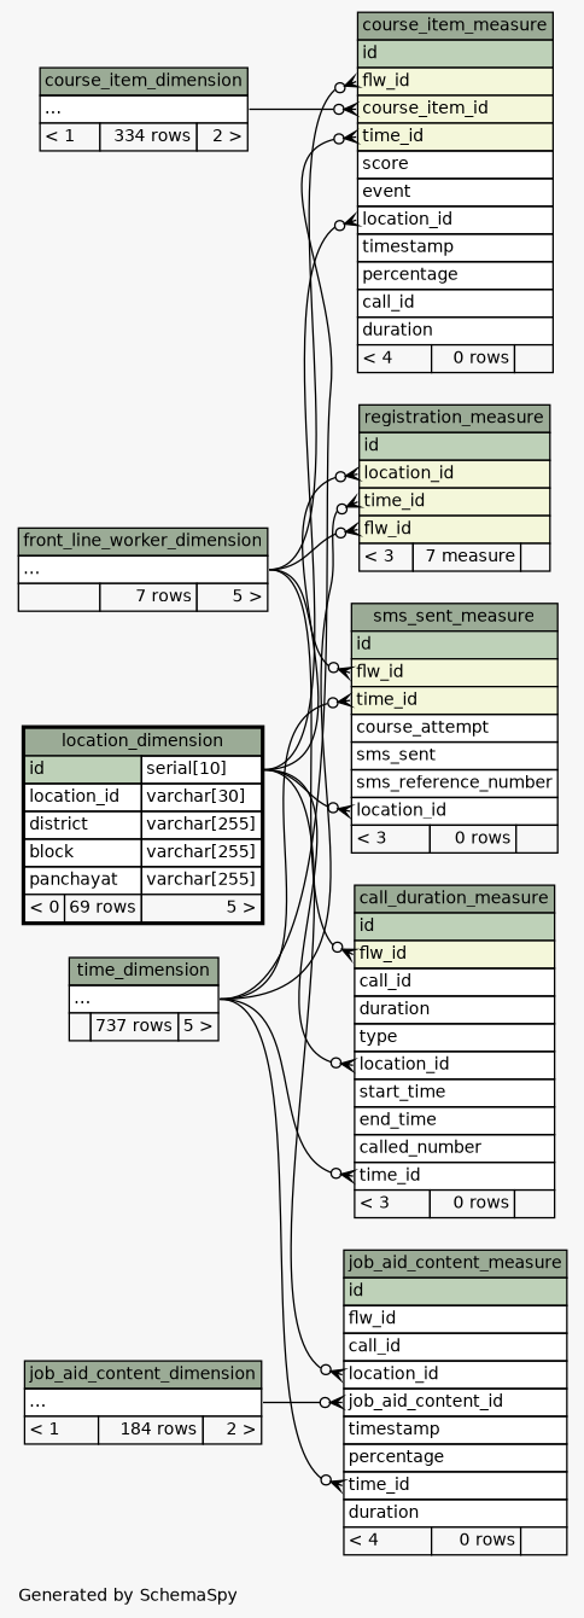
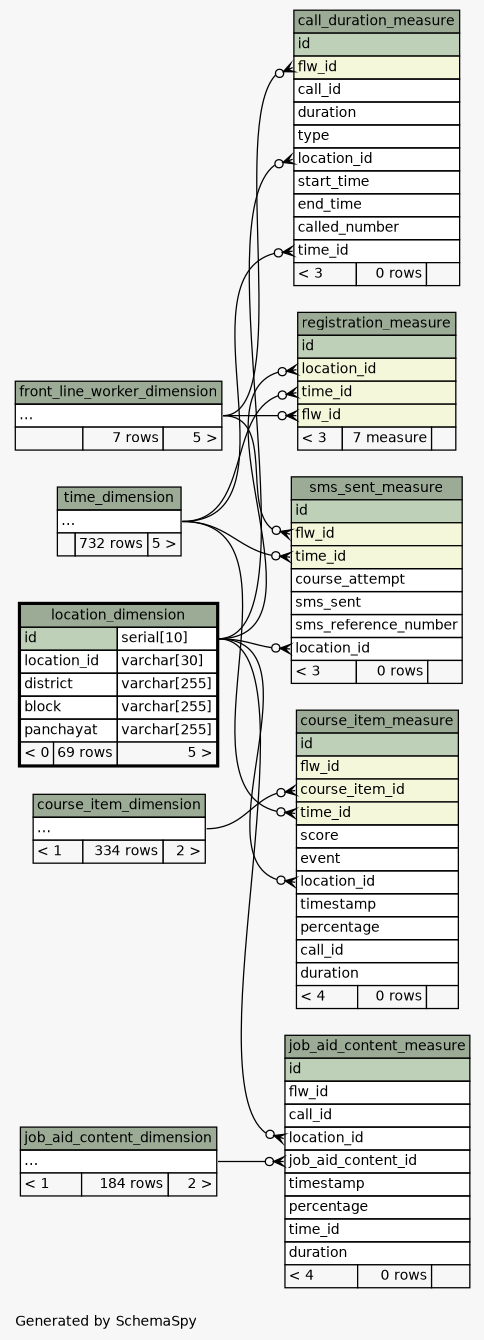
  digraph {
    bgcolor="#f7f7f7"
    fontname=Helvetica
    fontsize=11
    label="\nGenerated by SchemaSpy"
    labeljust=l
    nodesep=0.18
    rankdir=RL
    ranksep=0.46
    node [fontname=Helvetica fontsize=11 shape=plaintext]
    edge [arrowhead=none arrowsize=0.8 arrowtail=crowodot dir=back headport="elipses:e" tailport="location_id:w"]
    n1 [label=<     <TABLE BORDER="0" CELLBORDER="1" CELLSPACING="0" BGCOLOR="#ffffff">       <TR><TD COLSPAN="3" BGCOLOR="#9bab96" ALIGN="CENTER">call_duration_measure</TD></TR>       <TR><TD PORT="id" COLSPAN="3" BGCOLOR="#bed1b8" ALIGN="LEFT">id</TD></TR>       <TR><TD PORT="flw_id" COLSPAN="3" BGCOLOR="#f4f7da" ALIGN="LEFT">flw_id</TD></TR>       <TR><TD PORT="call_id" COLSPAN="3" ALIGN="LEFT">call_id</TD></TR>       <TR><TD PORT="duration" COLSPAN="3" ALIGN="LEFT">duration</TD></TR>       <TR><TD PORT="type" COLSPAN="3" ALIGN="LEFT">type</TD></TR>       <TR><TD PORT="location_id" COLSPAN="3" ALIGN="LEFT">location_id</TD></TR>       <TR><TD PORT="start_time" COLSPAN="3" ALIGN="LEFT">start_time</TD></TR>       <TR><TD PORT="end_time" COLSPAN="3" ALIGN="LEFT">end_time</TD></TR>       <TR><TD PORT="called_number" COLSPAN="3" ALIGN="LEFT">called_number</TD></TR>       <TR><TD PORT="time_id" COLSPAN="3" ALIGN="LEFT">time_id</TD></TR>       <TR><TD ALIGN="LEFT" BGCOLOR="#f7f7f7">&lt; 3</TD><TD ALIGN="RIGHT" BGCOLOR="#f7f7f7">0 rows</TD><TD ALIGN="RIGHT" BGCOLOR="#f7f7f7">  </TD></TR>     </TABLE>>]
    n2 [label=<     <TABLE BORDER="0" CELLBORDER="1" CELLSPACING="0" BGCOLOR="#ffffff">       <TR><TD COLSPAN="3" BGCOLOR="#9bab96" ALIGN="CENTER">front_line_worker_dimension</TD></TR>       <TR><TD PORT="elipses" COLSPAN="3" ALIGN="LEFT">...</TD></TR>       <TR><TD ALIGN="LEFT" BGCOLOR="#f7f7f7">  </TD><TD ALIGN="RIGHT" BGCOLOR="#f7f7f7">7 rows</TD><TD ALIGN="RIGHT" BGCOLOR="#f7f7f7">5 &gt;</TD></TR>     </TABLE>>]
    n3 [label=<     <TABLE BORDER="2" CELLBORDER="1" CELLSPACING="0" BGCOLOR="#ffffff">       <TR><TD COLSPAN="3" BGCOLOR="#9bab96" ALIGN="CENTER">location_dimension</TD></TR>       <TR><TD PORT="id" COLSPAN="2" BGCOLOR="#bed1b8" ALIGN="LEFT">id</TD><TD PORT="id.type" ALIGN="LEFT">serial[10]</TD></TR>       <TR><TD PORT="location_id" COLSPAN="2" ALIGN="LEFT">location_id</TD><TD PORT="location_id.type" ALIGN="LEFT">varchar[30]</TD></TR>       <TR><TD PORT="district" COLSPAN="2" ALIGN="LEFT">district</TD><TD PORT="district.type" ALIGN="LEFT">varchar[255]</TD></TR>       <TR><TD PORT="block" COLSPAN="2" ALIGN="LEFT">block</TD><TD PORT="block.type" ALIGN="LEFT">varchar[255]</TD></TR>       <TR><TD PORT="panchayat" COLSPAN="2" ALIGN="LEFT">panchayat</TD><TD PORT="panchayat.type" ALIGN="LEFT">varchar[255]</TD></TR>       <TR><TD ALIGN="LEFT" BGCOLOR="#f7f7f7">&lt; 0</TD><TD ALIGN="RIGHT" BGCOLOR="#f7f7f7">69 rows</TD><TD ALIGN="RIGHT" BGCOLOR="#f7f7f7">5 &gt;</TD></TR>     </TABLE>>]
-   n4 [label=<     <TABLE BORDER="0" CELLBORDER="1" CELLSPACING="0" BGCOLOR="#ffffff">       <TR><TD COLSPAN="3" BGCOLOR="#9bab96" ALIGN="CENTER">time_dimension</TD></TR>       <TR><TD PORT="elipses" COLSPAN="3" ALIGN="LEFT">...</TD></TR>       <TR><TD ALIGN="LEFT" BGCOLOR="#f7f7f7">  </TD><TD ALIGN="RIGHT" BGCOLOR="#f7f7f7">737 rows</TD><TD ALIGN="RIGHT" BGCOLOR="#f7f7f7">5 &gt;</TD></TR>     </TABLE>>]
+   n4 [label=<     <TABLE BORDER="0" CELLBORDER="1" CELLSPACING="0" BGCOLOR="#ffffff">       <TR><TD COLSPAN="3" BGCOLOR="#9bab96" ALIGN="CENTER">time_dimension</TD></TR>       <TR><TD PORT="elipses" COLSPAN="3" ALIGN="LEFT">...</TD></TR>       <TR><TD ALIGN="LEFT" BGCOLOR="#f7f7f7">  </TD><TD ALIGN="RIGHT" BGCOLOR="#f7f7f7">732 rows</TD><TD ALIGN="RIGHT" BGCOLOR="#f7f7f7">5 &gt;</TD></TR>     </TABLE>>]
    n5 [label=<     <TABLE BORDER="0" CELLBORDER="1" CELLSPACING="0" BGCOLOR="#ffffff">       <TR><TD COLSPAN="3" BGCOLOR="#9bab96" ALIGN="CENTER">course_item_measure</TD></TR>       <TR><TD PORT="id" COLSPAN="3" BGCOLOR="#bed1b8" ALIGN="LEFT">id</TD></TR>       <TR><TD PORT="flw_id" COLSPAN="3" BGCOLOR="#f4f7da" ALIGN="LEFT">flw_id</TD></TR>       <TR><TD PORT="course_item_id" COLSPAN="3" BGCOLOR="#f4f7da" ALIGN="LEFT">course_item_id</TD></TR>       <TR><TD PORT="time_id" COLSPAN="3" BGCOLOR="#f4f7da" ALIGN="LEFT">time_id</TD></TR>       <TR><TD PORT="score" COLSPAN="3" ALIGN="LEFT">score</TD></TR>       <TR><TD PORT="event" COLSPAN="3" ALIGN="LEFT">event</TD></TR>       <TR><TD PORT="location_id" COLSPAN="3" ALIGN="LEFT">location_id</TD></TR>       <TR><TD PORT="timestamp" COLSPAN="3" ALIGN="LEFT">timestamp</TD></TR>       <TR><TD PORT="percentage" COLSPAN="3" ALIGN="LEFT">percentage</TD></TR>       <TR><TD PORT="call_id" COLSPAN="3" ALIGN="LEFT">call_id</TD></TR>       <TR><TD PORT="duration" COLSPAN="3" ALIGN="LEFT">duration</TD></TR>       <TR><TD ALIGN="LEFT" BGCOLOR="#f7f7f7">&lt; 4</TD><TD ALIGN="RIGHT" BGCOLOR="#f7f7f7">0 rows</TD><TD ALIGN="RIGHT" BGCOLOR="#f7f7f7">  </TD></TR>     </TABLE>>]
    n6 [label=<     <TABLE BORDER="0" CELLBORDER="1" CELLSPACING="0" BGCOLOR="#ffffff">       <TR><TD COLSPAN="3" BGCOLOR="#9bab96" ALIGN="CENTER">course_item_dimension</TD></TR>       <TR><TD PORT="elipses" COLSPAN="3" ALIGN="LEFT">...</TD></TR>       <TR><TD ALIGN="LEFT" BGCOLOR="#f7f7f7">&lt; 1</TD><TD ALIGN="RIGHT" BGCOLOR="#f7f7f7">334 rows</TD><TD ALIGN="RIGHT" BGCOLOR="#f7f7f7">2 &gt;</TD></TR>     </TABLE>>]
    n7 [label=<     <TABLE BORDER="0" CELLBORDER="1" CELLSPACING="0" BGCOLOR="#ffffff">       <TR><TD COLSPAN="3" BGCOLOR="#9bab96" ALIGN="CENTER">job_aid_content_measure</TD></TR>       <TR><TD PORT="id" COLSPAN="3" BGCOLOR="#bed1b8" ALIGN="LEFT">id</TD></TR>       <TR><TD PORT="flw_id" COLSPAN="3" ALIGN="LEFT">flw_id</TD></TR>       <TR><TD PORT="call_id" COLSPAN="3" ALIGN="LEFT">call_id</TD></TR>       <TR><TD PORT="location_id" COLSPAN="3" ALIGN="LEFT">location_id</TD></TR>       <TR><TD PORT="job_aid_content_id" COLSPAN="3" ALIGN="LEFT">job_aid_content_id</TD></TR>       <TR><TD PORT="timestamp" COLSPAN="3" ALIGN="LEFT">timestamp</TD></TR>       <TR><TD PORT="percentage" COLSPAN="3" ALIGN="LEFT">percentage</TD></TR>       <TR><TD PORT="time_id" COLSPAN="3" ALIGN="LEFT">time_id</TD></TR>       <TR><TD PORT="duration" COLSPAN="3" ALIGN="LEFT">duration</TD></TR>       <TR><TD ALIGN="LEFT" BGCOLOR="#f7f7f7">&lt; 4</TD><TD ALIGN="RIGHT" BGCOLOR="#f7f7f7">0 rows</TD><TD ALIGN="RIGHT" BGCOLOR="#f7f7f7">  </TD></TR>     </TABLE>>]
    n8 [label=<     <TABLE BORDER="0" CELLBORDER="1" CELLSPACING="0" BGCOLOR="#ffffff">       <TR><TD COLSPAN="3" BGCOLOR="#9bab96" ALIGN="CENTER">job_aid_content_dimension</TD></TR>       <TR><TD PORT="elipses" COLSPAN="3" ALIGN="LEFT">...</TD></TR>       <TR><TD ALIGN="LEFT" BGCOLOR="#f7f7f7">&lt; 1</TD><TD ALIGN="RIGHT" BGCOLOR="#f7f7f7">184 rows</TD><TD ALIGN="RIGHT" BGCOLOR="#f7f7f7">2 &gt;</TD></TR>     </TABLE>>]
    n9 [label=<     <TABLE BORDER="0" CELLBORDER="1" CELLSPACING="0" BGCOLOR="#ffffff">       <TR><TD COLSPAN="3" BGCOLOR="#9bab96" ALIGN="CENTER">registration_measure</TD></TR>       <TR><TD PORT="id" COLSPAN="3" BGCOLOR="#bed1b8" ALIGN="LEFT">id</TD></TR>       <TR><TD PORT="location_id" COLSPAN="3" BGCOLOR="#f4f7da" ALIGN="LEFT">location_id</TD></TR>       <TR><TD PORT="time_id" COLSPAN="3" BGCOLOR="#f4f7da" ALIGN="LEFT">time_id</TD></TR>       <TR><TD PORT="flw_id" COLSPAN="3" BGCOLOR="#f4f7da" ALIGN="LEFT">flw_id</TD></TR>       <TR><TD ALIGN="LEFT" BGCOLOR="#f7f7f7">&lt; 3</TD><TD ALIGN="RIGHT" BGCOLOR="#f7f7f7">7 measure</TD><TD ALIGN="RIGHT" BGCOLOR="#f7f7f7">  </TD></TR>     </TABLE>>]
    n10 [label=<     <TABLE BORDER="0" CELLBORDER="1" CELLSPACING="0" BGCOLOR="#ffffff">       <TR><TD COLSPAN="3" BGCOLOR="#9bab96" ALIGN="CENTER">sms_sent_measure</TD></TR>       <TR><TD PORT="id" COLSPAN="3" BGCOLOR="#bed1b8" ALIGN="LEFT">id</TD></TR>       <TR><TD PORT="flw_id" COLSPAN="3" BGCOLOR="#f4f7da" ALIGN="LEFT">flw_id</TD></TR>       <TR><TD PORT="time_id" COLSPAN="3" BGCOLOR="#f4f7da" ALIGN="LEFT">time_id</TD></TR>       <TR><TD PORT="course_attempt" COLSPAN="3" ALIGN="LEFT">course_attempt</TD></TR>       <TR><TD PORT="sms_sent" COLSPAN="3" ALIGN="LEFT">sms_sent</TD></TR>       <TR><TD PORT="sms_reference_number" COLSPAN="3" ALIGN="LEFT">sms_reference_number</TD></TR>       <TR><TD PORT="location_id" COLSPAN="3" ALIGN="LEFT">location_id</TD></TR>       <TR><TD ALIGN="LEFT" BGCOLOR="#f7f7f7">&lt; 3</TD><TD ALIGN="RIGHT" BGCOLOR="#f7f7f7">0 rows</TD><TD ALIGN="RIGHT" BGCOLOR="#f7f7f7">  </TD></TR>     </TABLE>>]
    n1 -> n2 [tailport="flw_id:w"]
    n1 -> n3 [headport="id.type:e"]
    n1 -> n4 [tailport="time_id:w"]
-   n5 -> n2 [tailport="flw_id:w"]
    n5 -> n3 [headport="id.type:e"]
    n5 -> n4 [tailport="time_id:w"]
    n5 -> n6 [tailport="course_item_id:w"]
    n7 -> n3 [headport="id.type:e"]
-   n7 -> n4 [tailport="time_id:w"]
    n7 -> n8 [tailport="job_aid_content_id:w"]
    n9 -> n2 [tailport="flw_id:w"]
    n9 -> n3 [headport="id.type:e"]
    n9 -> n4 [tailport="time_id:w"]
    n10 -> n2 [tailport="flw_id:w"]
    n10 -> n3 [headport="id.type:e"]
    n10 -> n4 [tailport="time_id:w"]
  }
